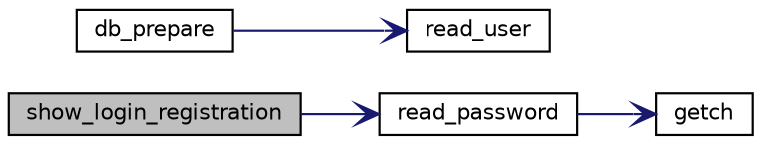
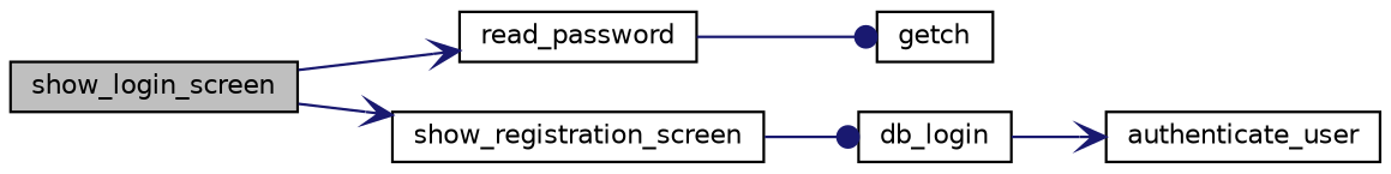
  digraph {
    rankdir=LR
    node [color=black fillcolor=white fontname=Helvetica fontsize=10 shape=record style=filled]
    edge [arrowhead=vee color=midnightblue fontname=Helvetica fontsize=10 labelfontname=Helvetica labelfontsize=10 style=solid]
-   n1 [fillcolor=grey75 fontcolor=black height=0.2 label=show_login_registration width=0.4]
+   n1 [fillcolor=grey75 fontcolor=black height=0.2 label=show_login_screen width=0.4]
    n2 [height=0.2 label=read_password width=0.4]
-   n4 [height=0.2 label=read_user width=0.4]
+   n3 [height=0.2 label=show_registration_screen width=0.4]
+   n4 [height=0.2 label=authenticate_user width=0.4]
    n5 [height=0.2 label=getch width=0.4]
-   n6 [height=0.2 label=db_prepare width=0.4]
+   n6 [height=0.2 label=db_login width=0.4]
    n1 -> n2
-   n2 -> n5
+   n1 -> n3
+   n2 -> n5 [arrowhead=dot]
+   n3 -> n6 [arrowhead=dot]
    n6 -> n4
  }
